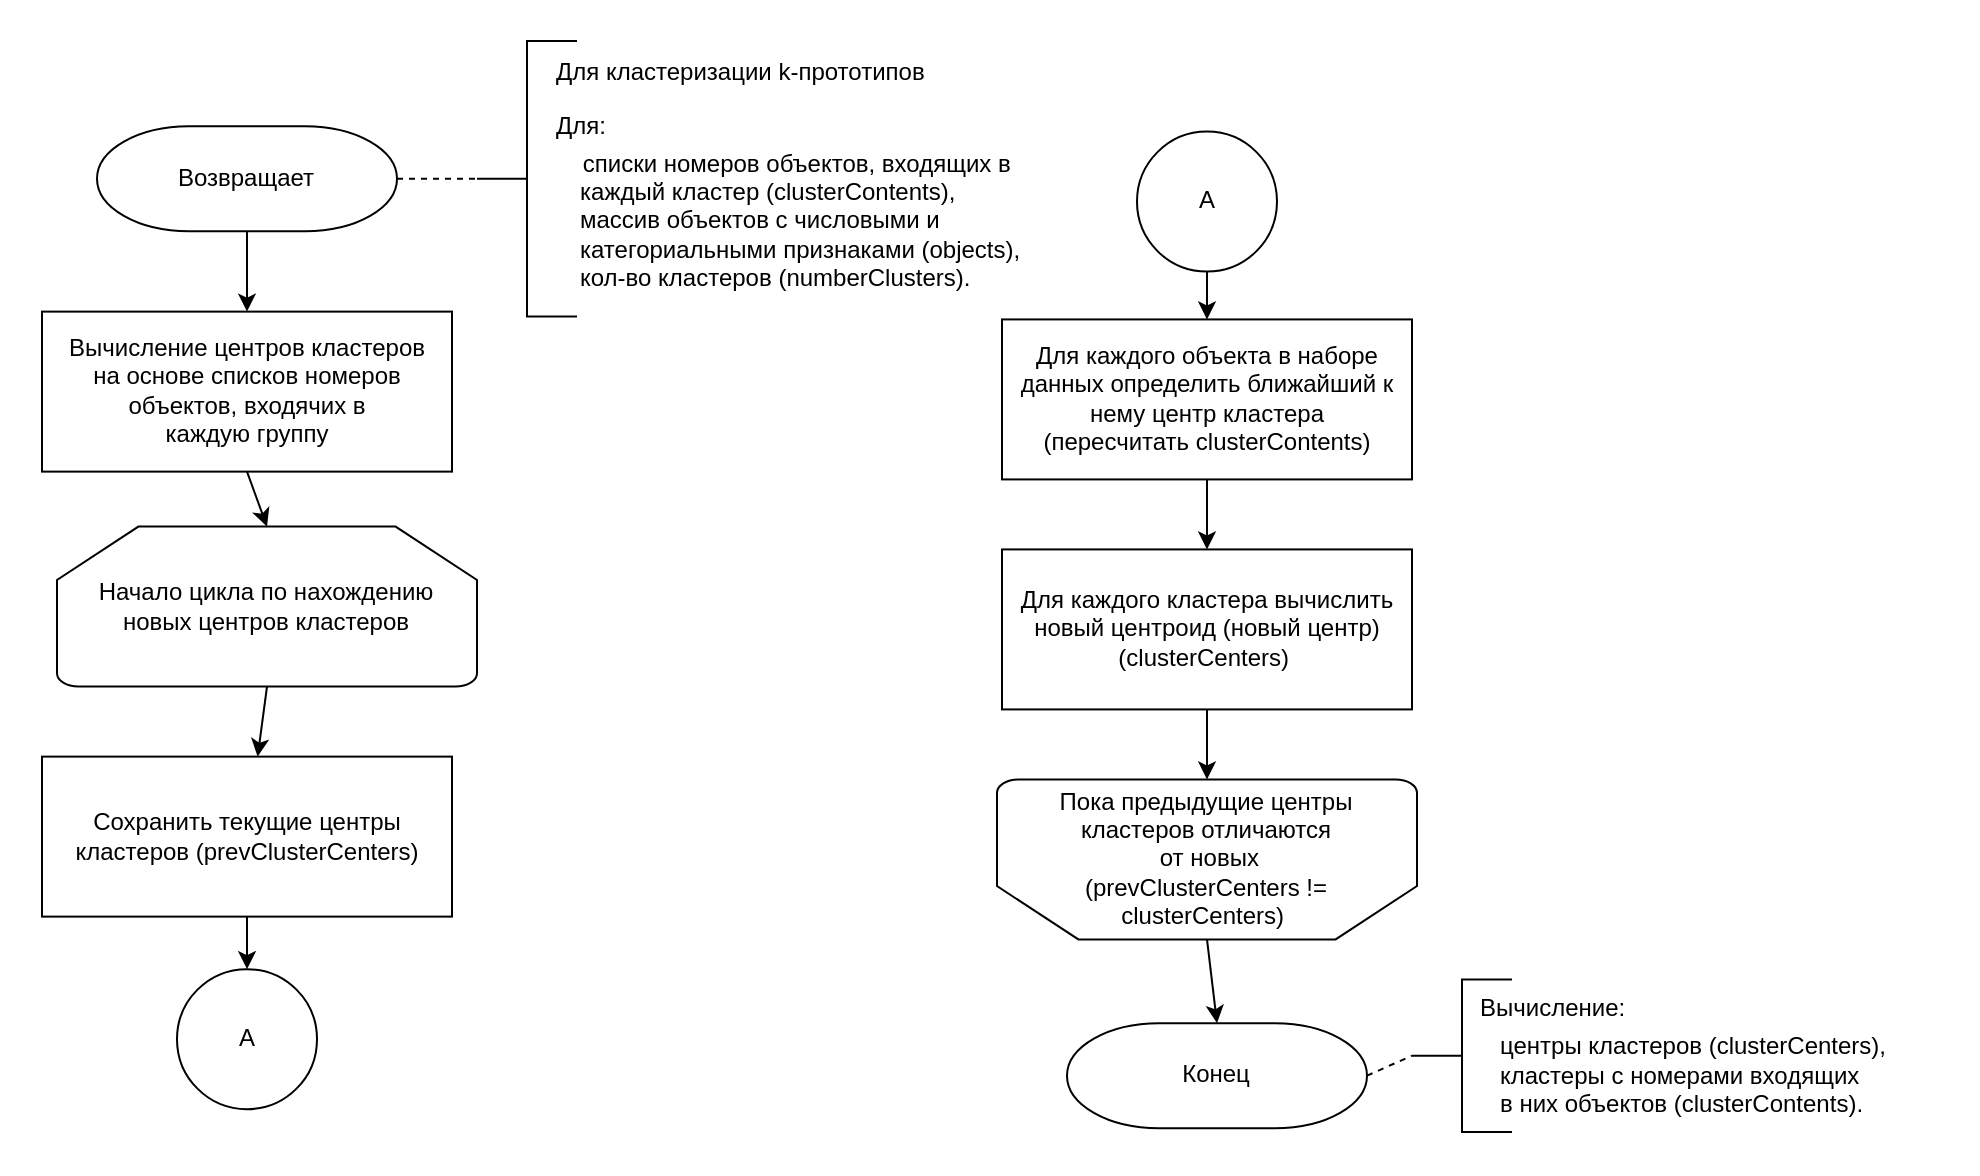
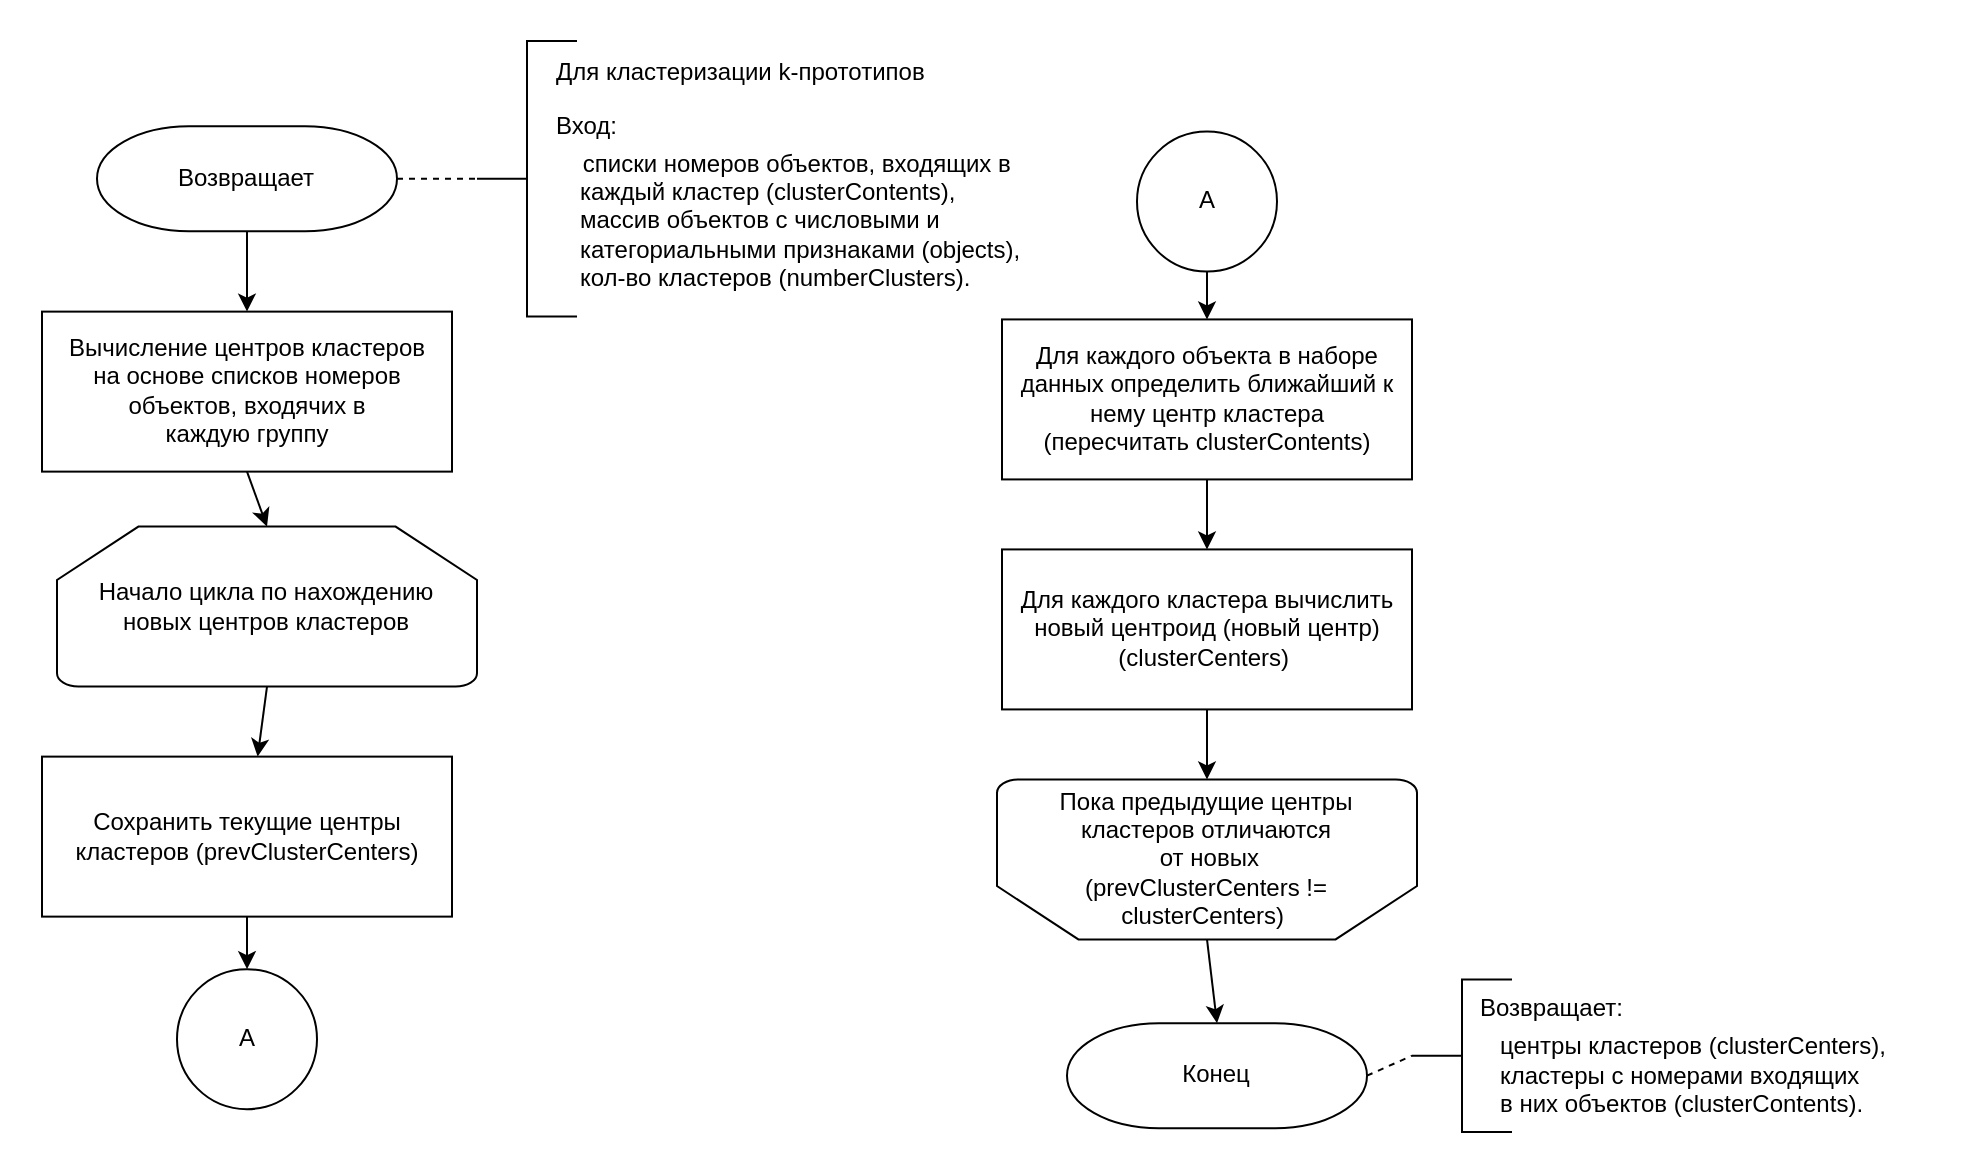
  <mxCell id="0" />
  <mxCell id="1" parent="0" />
  <mxCell id="2" style="edgeStyle=none;html=1;entryX=0;entryY=0.5;entryDx=0;entryDy=0;entryPerimeter=0;fontSize=12;endArrow=none;endFill=0;dashed=1;exitX=1;exitY=0.5;exitDx=0;exitDy=0;exitPerimeter=0;" parent="1" source="4" target="5" edge="1"><mxGeometry relative="1" as="geometry"><mxPoint x="228" y="80.81" as="sourcePoint" /></mxGeometry></mxCell>
  <mxCell id="3" style="edgeStyle=none;html=1;exitX=0.5;exitY=1;exitDx=0;exitDy=0;exitPerimeter=0;entryX=0.5;entryY=0;entryDx=0;entryDy=0;" parent="1" source="4" target="10" edge="1"><mxGeometry relative="1" as="geometry" /></mxCell>
  <mxCell id="4" value="Возвращает" style="strokeWidth=1;html=1;shape=mxgraph.flowchart.terminator;whiteSpace=wrap;strokeColor=default;gradientColor=none;" parent="1" vertex="1"><mxGeometry x="48" y="62.66" width="150" height="52.5" as="geometry" /></mxCell>
  <mxCell id="5" value="" style="strokeWidth=1;html=1;shape=mxgraph.flowchart.annotation_2;align=left;labelPosition=right;pointerEvents=1;strokeColor=default;fontSize=13;gradientColor=none;" parent="1" vertex="1"><mxGeometry x="238" y="20" width="50" height="137.81" as="geometry" /></mxCell>
  <mxCell id="6" value="&lt;span style=&quot;font-size: 12px;&quot;&gt;Для кластеризации k-прототипов&lt;/span&gt;" style="text;html=1;align=left;verticalAlign=middle;resizable=0;points=[];autosize=1;strokeColor=none;fillColor=none;fontSize=13;strokeWidth=1;" parent="1" vertex="1"><mxGeometry x="275.5" y="20" width="230" height="30" as="geometry" /></mxCell>
- <mxCell id="7" value="Для:" style="text;html=1;align=left;verticalAlign=middle;resizable=0;points=[];autosize=1;strokeColor=none;fillColor=none;fontSize=12;" parent="1" vertex="1"><mxGeometry x="275.5" y="47.81" width="50" height="30" as="geometry" /></mxCell>
+ <mxCell id="7" value="Вход:" style="text;html=1;align=left;verticalAlign=middle;resizable=0;points=[];autosize=1;strokeColor=none;fillColor=none;fontSize=12;" parent="1" vertex="1"><mxGeometry x="275.5" y="47.81" width="50" height="30" as="geometry" /></mxCell>
  <mxCell id="8" value="&lt;div style=&quot;text-align: center;&quot;&gt;&lt;span style=&quot;background-color: initial;&quot;&gt;списки номеров объектов, входящих в&amp;nbsp;&lt;/span&gt;&lt;/div&gt;&lt;div style=&quot;&quot;&gt;&lt;span style=&quot;background-color: initial;&quot;&gt;каждый кластер (clusterContents&lt;/span&gt;&lt;span style=&quot;background-color: initial;&quot;&gt;),&lt;/span&gt;&lt;/div&gt;&lt;div style=&quot;&quot;&gt;массив объектов с числовыми и&lt;br&gt;категориальными признаками (objects),&lt;span style=&quot;background-color: initial;&quot;&gt;&lt;br&gt;&lt;/span&gt;&lt;/div&gt;кол-во кластеров (numberClusters)." style="text;html=1;align=left;verticalAlign=middle;resizable=0;points=[];autosize=1;strokeColor=none;fillColor=none;fontSize=12;" parent="1" vertex="1"><mxGeometry x="288" y="65.31" width="250" height="90" as="geometry" /></mxCell>
  <mxCell id="9" style="edgeStyle=none;html=1;exitX=0.5;exitY=1;exitDx=0;exitDy=0;entryX=0.5;entryY=0;entryDx=0;entryDy=0;entryPerimeter=0;" parent="1" source="10" target="12" edge="1"><mxGeometry relative="1" as="geometry" /></mxCell>
  <mxCell id="10" value="Вычисление центров кластеров &lt;br&gt;на основе списков номеров объектов, входячих в &lt;br&gt;каждую группу" style="rounded=0;whiteSpace=wrap;html=1;strokeColor=default;strokeWidth=1;fontSize=12;gradientColor=none;" parent="1" vertex="1"><mxGeometry x="20.5" y="155.31" width="205" height="80" as="geometry" /></mxCell>
  <mxCell id="11" style="edgeStyle=none;html=1;exitX=0.5;exitY=1;exitDx=0;exitDy=0;exitPerimeter=0;" parent="1" source="12" target="14" edge="1"><mxGeometry relative="1" as="geometry" /></mxCell>
  <mxCell id="12" value="Начало цикла по нахождению&lt;br&gt;новых центров кластеров" style="strokeWidth=1;html=1;shape=mxgraph.flowchart.loop_limit;whiteSpace=wrap;" parent="1" vertex="1"><mxGeometry x="28" y="262.81" width="210" height="80" as="geometry" /></mxCell>
  <mxCell id="13" style="edgeStyle=orthogonalEdgeStyle;rounded=0;orthogonalLoop=1;jettySize=auto;html=1;exitX=0.5;exitY=1;exitDx=0;exitDy=0;entryX=0.5;entryY=0;entryDx=0;entryDy=0;" parent="1" source="14" target="26" edge="1"><mxGeometry relative="1" as="geometry" /></mxCell>
  <mxCell id="14" value="Сохранить текущие центры кластеров (prevClusterCenters)" style="rounded=0;whiteSpace=wrap;html=1;strokeColor=default;strokeWidth=1;fontSize=12;gradientColor=none;" parent="1" vertex="1"><mxGeometry x="20.5" y="377.81" width="205" height="80" as="geometry" /></mxCell>
  <mxCell id="15" style="edgeStyle=none;html=1;exitX=0.5;exitY=1;exitDx=0;exitDy=0;" parent="1" source="16" target="18" edge="1"><mxGeometry relative="1" as="geometry" /></mxCell>
  <mxCell id="16" value="Для каждого объекта в наборе данных определить ближайший к нему центр кластера &lt;br&gt;(пересчитать&lt;span style=&quot;text-align: left;&quot;&gt;&amp;nbsp;clusterContents&lt;/span&gt;)" style="rounded=0;whiteSpace=wrap;html=1;strokeColor=default;strokeWidth=1;fontSize=12;gradientColor=none;" parent="1" vertex="1"><mxGeometry x="500.5" y="159.21" width="205" height="80" as="geometry" /></mxCell>
  <mxCell id="17" style="edgeStyle=none;html=1;exitX=0.5;exitY=1;exitDx=0;exitDy=0;entryX=0.5;entryY=1;entryDx=0;entryDy=0;entryPerimeter=0;" parent="1" source="18" target="20" edge="1"><mxGeometry relative="1" as="geometry" /></mxCell>
  <mxCell id="18" value="Для каждого кластера вычислить новый центроид (новый центр)&lt;br&gt;(сlusterCenters)&amp;nbsp;" style="rounded=0;whiteSpace=wrap;html=1;strokeColor=default;strokeWidth=1;fontSize=12;gradientColor=none;" parent="1" vertex="1"><mxGeometry x="500.5" y="274.21" width="205" height="80" as="geometry" /></mxCell>
  <mxCell id="19" style="edgeStyle=none;html=1;exitX=0.5;exitY=0;exitDx=0;exitDy=0;exitPerimeter=0;entryX=0.5;entryY=0;entryDx=0;entryDy=0;entryPerimeter=0;" parent="1" source="20" target="21" edge="1"><mxGeometry relative="1" as="geometry" /></mxCell>
  <mxCell id="20" value="Пока предыдущие центры&lt;br&gt;кластеров отличаются&lt;br&gt;&amp;nbsp;от&amp;nbsp;новых &lt;br&gt;(prevClusterCenters != сlusterCenters)&amp;nbsp;" style="strokeWidth=1;html=1;shape=mxgraph.flowchart.loop_limit;whiteSpace=wrap;direction=west;" parent="1" vertex="1"><mxGeometry x="498" y="389.21" width="210" height="80" as="geometry" /></mxCell>
  <mxCell id="21" value="Конец" style="strokeWidth=1;html=1;shape=mxgraph.flowchart.terminator;whiteSpace=wrap;strokeColor=default;gradientColor=none;" parent="1" vertex="1"><mxGeometry x="533" y="511.09" width="150" height="52.5" as="geometry" /></mxCell>
  <mxCell id="22" style="edgeStyle=none;html=1;entryX=0;entryY=0.5;entryDx=0;entryDy=0;entryPerimeter=0;fontSize=12;endArrow=none;endFill=0;dashed=1;exitX=1;exitY=0.5;exitDx=0;exitDy=0;exitPerimeter=0;" parent="1" source="21" target="23" edge="1"><mxGeometry relative="1" as="geometry"><mxPoint x="678" y="527.35" as="sourcePoint" /></mxGeometry></mxCell>
  <mxCell id="23" value="" style="strokeWidth=1;html=1;shape=mxgraph.flowchart.annotation_2;align=left;labelPosition=right;pointerEvents=1;strokeColor=default;fontSize=13;gradientColor=none;" parent="1" vertex="1"><mxGeometry x="705.5" y="489.22" width="50" height="76.25" as="geometry" /></mxCell>
- <mxCell id="24" value="Вычисление:" style="text;html=1;align=left;verticalAlign=middle;resizable=0;points=[];autosize=1;strokeColor=none;fillColor=none;fontSize=12;" parent="1" vertex="1"><mxGeometry x="738" y="489.22" width="100" height="30" as="geometry" /></mxCell>
+ <mxCell id="24" value="Возвращает:" style="text;html=1;align=left;verticalAlign=middle;resizable=0;points=[];autosize=1;strokeColor=none;fillColor=none;fontSize=12;" parent="1" vertex="1"><mxGeometry x="738" y="489.22" width="100" height="30" as="geometry" /></mxCell>
  <mxCell id="25" value="&lt;br&gt;центры кластеров (clusterCenters),&lt;br&gt;кластеры с номерами входящих &lt;br&gt;в них объектов (clusterContents)." style="text;html=1;align=left;verticalAlign=middle;resizable=0;points=[];autosize=1;strokeColor=none;fillColor=none;fontSize=12;" parent="1" vertex="1"><mxGeometry x="748" y="495.47" width="220" height="70" as="geometry" /></mxCell>
  <mxCell id="26" value="" style="ellipse;whiteSpace=wrap;html=1;aspect=fixed;" parent="1" vertex="1"><mxGeometry x="88" y="484.07" width="70" height="70" as="geometry" /></mxCell>
  <mxCell id="27" value="А" style="text;html=1;align=center;verticalAlign=middle;resizable=0;points=[];autosize=1;strokeColor=none;fillColor=none;" parent="1" vertex="1"><mxGeometry x="108" y="504.07" width="30" height="30" as="geometry" /></mxCell>
  <mxCell id="28" style="edgeStyle=orthogonalEdgeStyle;rounded=0;orthogonalLoop=1;jettySize=auto;html=1;exitX=0.5;exitY=1;exitDx=0;exitDy=0;entryX=0.5;entryY=0;entryDx=0;entryDy=0;" parent="1" source="29" target="16" edge="1"><mxGeometry relative="1" as="geometry" /></mxCell>
  <mxCell id="29" value="" style="ellipse;whiteSpace=wrap;html=1;aspect=fixed;" parent="1" vertex="1"><mxGeometry x="568" y="65.31" width="70" height="70" as="geometry" /></mxCell>
  <mxCell id="30" value="А" style="text;html=1;align=center;verticalAlign=middle;resizable=0;points=[];autosize=1;strokeColor=none;fillColor=none;" parent="1" vertex="1"><mxGeometry x="588" y="85.31" width="30" height="30" as="geometry" /></mxCell>
